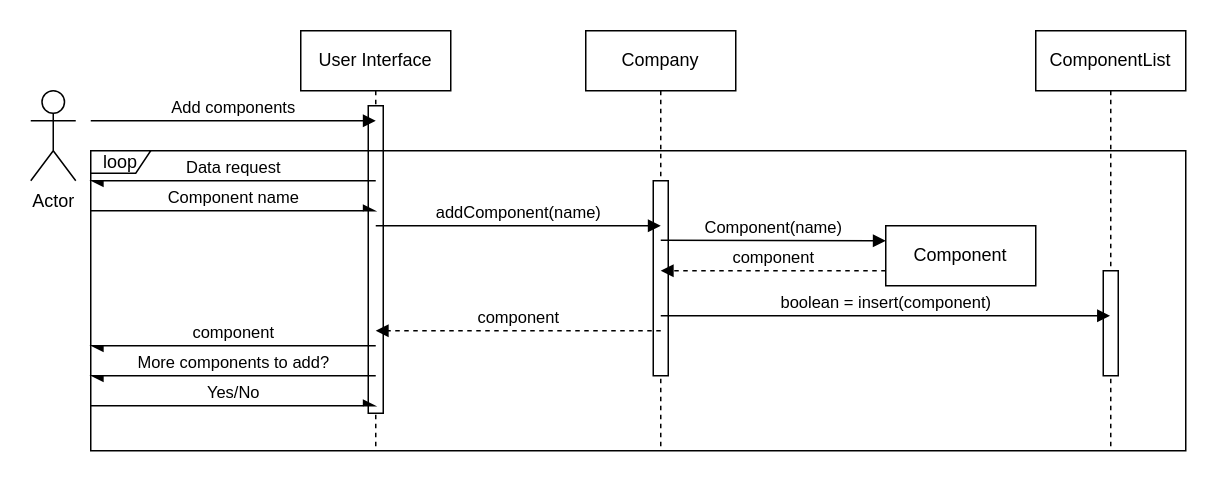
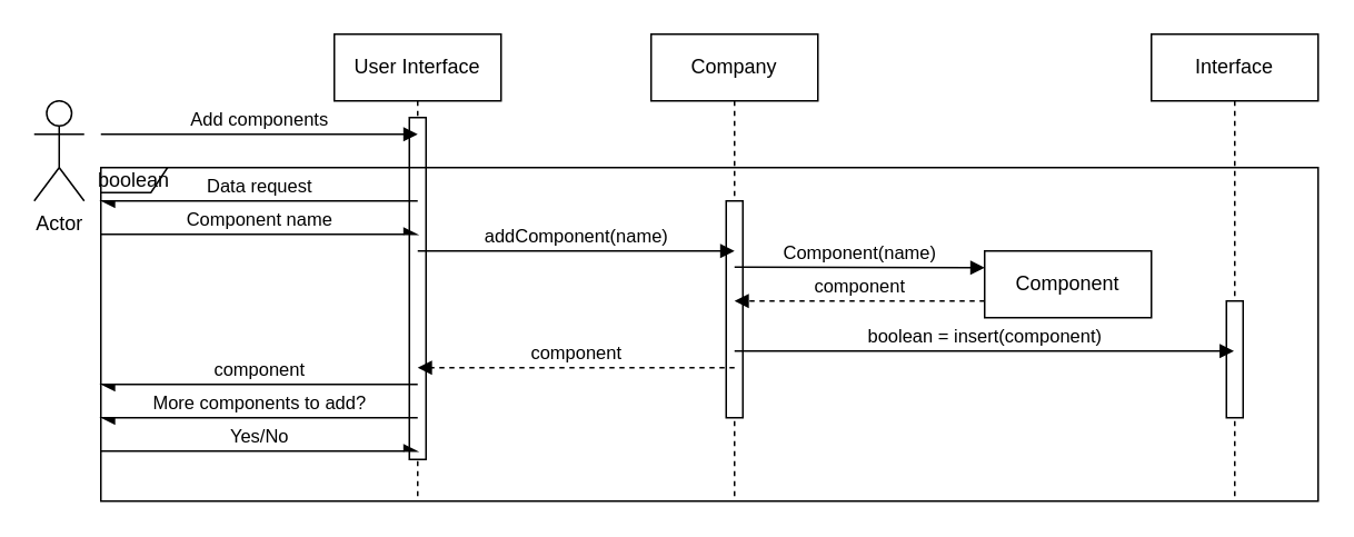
  <mxCell id="0" />
  <mxCell id="1" parent="0" />
  <mxCell id="2" value="Actor" style="shape=umlActor;verticalLabelPosition=bottom;verticalAlign=top;html=1;fillColor=none;" vertex="1" parent="1"><mxGeometry x="20" y="60" width="30" height="60" as="geometry" /></mxCell>
  <mxCell id="3" value="Company" style="shape=umlLifeline;perimeter=lifelinePerimeter;whiteSpace=wrap;html=1;container=1;collapsible=0;recursiveResize=0;outlineConnect=0;fillColor=none;" vertex="1" parent="1"><mxGeometry x="390" y="20" width="100" height="280" as="geometry" /></mxCell>
  <mxCell id="4" value="" style="html=1;points=[];perimeter=orthogonalPerimeter;fontFamily=Helvetica;" vertex="1" parent="3"><mxGeometry x="45" y="100" width="10" height="130" as="geometry" /></mxCell>
- <mxCell id="5" value="ComponentList" style="shape=umlLifeline;perimeter=lifelinePerimeter;whiteSpace=wrap;html=1;container=1;collapsible=0;recursiveResize=0;outlineConnect=0;fillColor=none;" vertex="1" parent="1"><mxGeometry x="690" y="20" width="100" height="280" as="geometry" /></mxCell>
+ <mxCell id="5" value="Interface" style="shape=umlLifeline;perimeter=lifelinePerimeter;whiteSpace=wrap;html=1;container=1;collapsible=0;recursiveResize=0;outlineConnect=0;fillColor=none;" vertex="1" parent="1"><mxGeometry x="690" y="20" width="100" height="280" as="geometry" /></mxCell>
  <mxCell id="6" value="" style="html=1;points=[];perimeter=orthogonalPerimeter;fontFamily=Helvetica;" vertex="1" parent="5"><mxGeometry x="45" y="160" width="10" height="70" as="geometry" /></mxCell>
  <mxCell id="7" value="Component" style="shape=umlLifeline;perimeter=lifelinePerimeter;whiteSpace=wrap;html=1;container=1;collapsible=0;recursiveResize=0;outlineConnect=0;fontFamily=Helvetica;fillColor=none;" vertex="1" parent="1"><mxGeometry x="590" y="150" width="100" height="40" as="geometry" /></mxCell>
  <mxCell id="8" value="User Interface" style="shape=umlLifeline;perimeter=lifelinePerimeter;whiteSpace=wrap;html=1;container=1;collapsible=0;recursiveResize=0;outlineConnect=0;" vertex="1" parent="1"><mxGeometry x="200" y="20" width="100" height="280" as="geometry" /></mxCell>
  <mxCell id="9" value="" style="html=1;points=[];perimeter=orthogonalPerimeter;" vertex="1" parent="8"><mxGeometry x="45" y="50" width="10" height="205" as="geometry" /></mxCell>
  <mxCell id="10" value="Add components" style="html=1;verticalAlign=bottom;startArrow=none;startFill=0;endArrow=block;startSize=8;fontFamily=Helvetica;labelBackgroundColor=none;" edge="1" parent="1"><mxGeometry width="60" relative="1" as="geometry"><mxPoint x="60" y="80" as="sourcePoint" /><mxPoint x="250" y="80" as="targetPoint" /></mxGeometry></mxCell>
  <mxCell id="11" value="Component name" style="html=1;verticalAlign=bottom;endArrow=async;fontFamily=Helvetica;endFill=1;labelBackgroundColor=none;" edge="1" parent="1"><mxGeometry width="80" relative="1" as="geometry"><mxPoint x="60" y="140" as="sourcePoint" /><mxPoint x="250" y="140" as="targetPoint" /></mxGeometry></mxCell>
  <mxCell id="12" value="Data request" style="html=1;verticalAlign=bottom;endArrow=async;fontFamily=Helvetica;endFill=1;labelBackgroundColor=none;" edge="1" parent="1"><mxGeometry width="80" relative="1" as="geometry"><mxPoint x="250" y="120" as="sourcePoint" /><mxPoint x="60" y="120" as="targetPoint" /></mxGeometry></mxCell>
  <mxCell id="13" value="component" style="html=1;verticalAlign=bottom;endArrow=async;fontFamily=Helvetica;endFill=1;labelBackgroundColor=none;" edge="1" parent="1"><mxGeometry width="80" relative="1" as="geometry"><mxPoint x="250" y="230" as="sourcePoint" /><mxPoint x="60" y="230" as="targetPoint" /></mxGeometry></mxCell>
  <mxCell id="14" value="More components to add?" style="html=1;verticalAlign=bottom;endArrow=async;fontFamily=Helvetica;endFill=1;labelBackgroundColor=none;" edge="1" parent="1"><mxGeometry width="80" relative="1" as="geometry"><mxPoint x="250" y="250" as="sourcePoint" /><mxPoint x="60" y="250" as="targetPoint" /></mxGeometry></mxCell>
  <mxCell id="15" value="Yes/No" style="html=1;verticalAlign=bottom;endArrow=async;fontFamily=Helvetica;endFill=1;labelBackgroundColor=none;" edge="1" parent="1"><mxGeometry width="80" relative="1" as="geometry"><mxPoint x="60" y="270" as="sourcePoint" /><mxPoint x="250" y="270" as="targetPoint" /></mxGeometry></mxCell>
  <mxCell id="16" value="Component(name)" style="html=1;verticalAlign=bottom;endArrow=block;fontFamily=Helvetica;labelBackgroundColor=none;" edge="1" parent="1"><mxGeometry width="80" relative="1" as="geometry"><mxPoint x="440" y="159.66" as="sourcePoint" /><mxPoint x="590" y="160" as="targetPoint" /></mxGeometry></mxCell>
  <mxCell id="17" value="component" style="html=1;verticalAlign=bottom;endArrow=block;fontFamily=Helvetica;dashed=1;labelBackgroundColor=none;" edge="1" parent="1"><mxGeometry width="80" relative="1" as="geometry"><mxPoint x="440" y="220" as="sourcePoint" /><mxPoint x="250" y="220" as="targetPoint" /></mxGeometry></mxCell>
  <mxCell id="18" value="component" style="html=1;verticalAlign=bottom;endArrow=block;fontFamily=Helvetica;dashed=1;labelBackgroundColor=none;" edge="1" parent="1"><mxGeometry width="80" relative="1" as="geometry"><mxPoint x="590" y="180" as="sourcePoint" /><mxPoint x="440" y="180" as="targetPoint" /></mxGeometry></mxCell>
  <mxCell id="19" value="boolean = insert(component)" style="html=1;verticalAlign=bottom;endArrow=block;fontFamily=Helvetica;labelBackgroundColor=none;" edge="1" parent="1" target="5"><mxGeometry width="80" relative="1" as="geometry"><mxPoint x="440" y="210" as="sourcePoint" /><mxPoint x="590" y="210.34" as="targetPoint" /></mxGeometry></mxCell>
- <mxCell id="20" value="loop" style="shape=umlFrame;whiteSpace=wrap;html=1;fontFamily=Helvetica;width=40;height=15;fillColor=none;" vertex="1" parent="1"><mxGeometry x="60" y="100" width="730" height="200" as="geometry" /></mxCell>
+ <mxCell id="20" value="boolean" style="shape=umlFrame;whiteSpace=wrap;html=1;fontFamily=Helvetica;width=40;height=15;fillColor=none;" vertex="1" parent="1"><mxGeometry x="60" y="100" width="730" height="200" as="geometry" /></mxCell>
  <mxCell id="21" value="addComponent(name)" style="html=1;verticalAlign=bottom;endArrow=block;fontFamily=Helvetica;labelBackgroundColor=none;" edge="1" parent="1"><mxGeometry width="80" relative="1" as="geometry"><mxPoint x="250" y="150" as="sourcePoint" /><mxPoint x="440" y="150" as="targetPoint" /></mxGeometry></mxCell>
